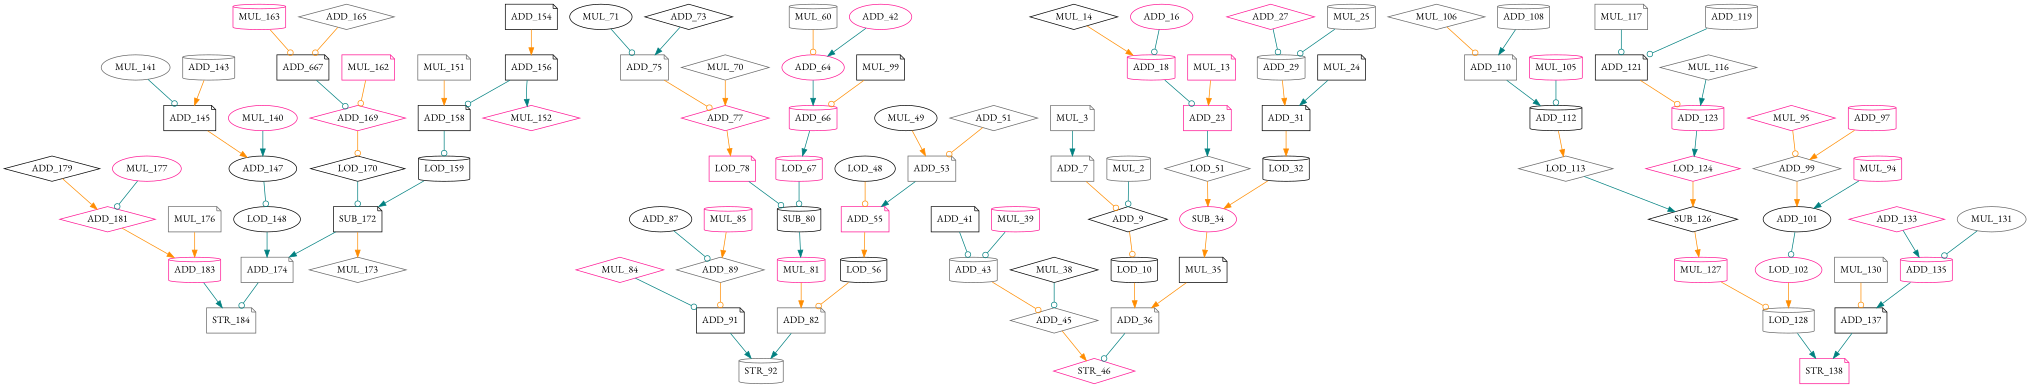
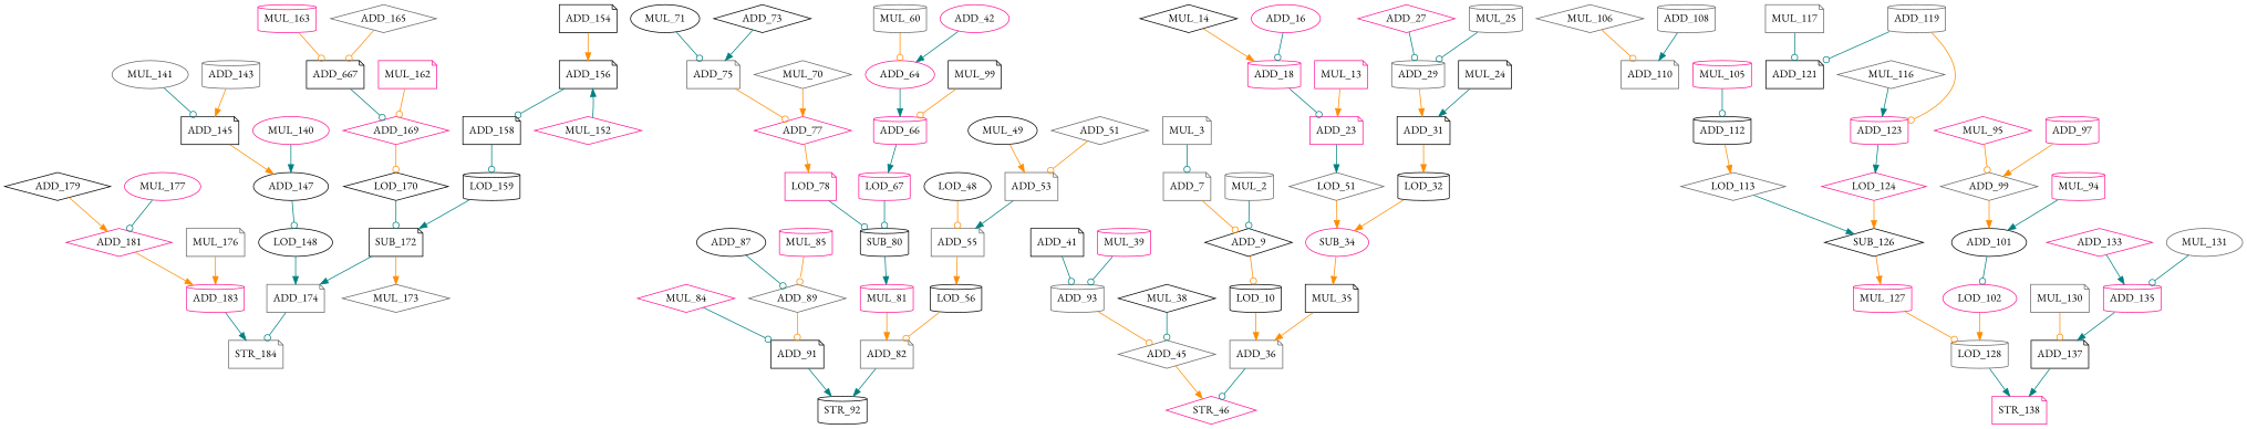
  digraph {
    fontname="EB Garamond"
    node [color=gray40 fontname="EB Garamond" shape=note]
    edge [arrowhead=normal color=teal fontname="EB Garamond"]
    n1 [color=black label=ADD_158]
    n2 [color=black label=LOD_159 shape=cylinder]
    n3 [color=black label=SUB_172]
    n4 [color=black label=ADD_147 shape=ellipse]
    n5 [color=black label=LOD_148 shape=ellipse]
    n6 [label=ADD_174]
    n7 [color=black label=ADD_145]
    n8 [label=ADD_53]
-   n9 [color=deeppink label=ADD_55]
+   n9 [label=ADD_55]
    n10 [color=black label=LOD_56 shape=cylinder]
    n11 [color=black label=ADD_179 shape=diamond]
    n12 [color=deeppink label=ADD_181 shape=diamond]
    n13 [color=deeppink label=ADD_183 shape=cylinder]
    n14 [label=MUL_173 shape=diamond]
    n15 [color=black label=LOD_32 shape=cylinder]
    n16 [color=deeppink label=SUB_34 shape=ellipse]
    n17 [color=black label=MUL_35]
    n18 [label=LOD_51 shape=diamond]
    n19 [label=MUL_116 shape=diamond]
    n20 [color=deeppink label=ADD_123 shape=cylinder]
    n21 [color=deeppink label=LOD_124 shape=diamond]
    n22 [label=ADD_36]
    n23 [label=ADD_119 shape=cylinder]
    n24 [color=black label=ADD_121]
    n25 [color=black label=SUB_80 shape=cylinder]
    n26 [color=deeppink label=MUL_81 shape=cylinder]
    n27 [label=ADD_82]
    n28 [color=black label=ADD_156]
    n29 [color=black label=ADD_41]
-   n30 [label=ADD_43 shape=cylinder]
+   n30 [label=ADD_93 shape=cylinder]
    n31 [label=ADD_45 shape=diamond]
    n32 [color=deeppink label=MUL_95 shape=diamond]
    n33 [label=ADD_99 shape=diamond]
    n34 [color=black label=ADD_101 shape=ellipse]
    n35 [color=black label=ADD_31]
    n36 [label=MUL_176]
    n37 [label=STR_184]
    n38 [label=MUL_130]
    n39 [color=black label=ADD_137]
    n40 [color=deeppink label=STR_138]
    n41 [color=black label=MUL_71 shape=ellipse]
    n42 [label=ADD_75]
    n43 [color=deeppink label=ADD_77 shape=diamond]
    n44 [color=black label=LOD_48 shape=ellipse]
    n45 [color=deeppink label=ADD_27 shape=diamond]
    n46 [label=ADD_29 shape=cylinder]
    n47 [color=deeppink label=MUL_163 shape=cylinder]
    n48 [color=black label=ADD_667]
    n49 [color=deeppink label=ADD_169 shape=diamond]
    n50 [color=deeppink label=LOD_102 shape=ellipse]
    n51 [label=MUL_60 shape=cylinder]
    n52 [color=deeppink label=ADD_64 shape=ellipse]
    n53 [color=deeppink label=ADD_66 shape=cylinder]
    n54 [color=black label=LOD_170 shape=diamond]
    n55 [color=deeppink label=STR_46 shape=diamond]
    n56 [color=deeppink label=LOD_78]
    n57 [color=deeppink label=MUL_84 shape=diamond]
    n58 [color=black label=ADD_91]
-   n59 [label=STR_92 shape=cylinder]
+   n59 [color=black label=STR_92 shape=cylinder]
    n60 [label=ADD_89 shape=diamond]
    n61 [color=black label=MUL_14 shape=diamond]
    n62 [color=deeppink label=ADD_18 shape=cylinder]
    n63 [color=deeppink label=ADD_23]
    n64 [label=ADD_165 shape=diamond]
    n65 [color=deeppink label=LOD_67 shape=cylinder]
    n66 [label=ADD_110]
    n67 [color=black label=ADD_112 shape=cylinder]
    n68 [label=LOD_113 shape=diamond]
    n69 [color=black label=LOD_10 shape=cylinder]
    n70 [color=black label=MUL_99]
    n71 [color=deeppink label=ADD_16 shape=ellipse]
    n72 [color=deeppink label=ADD_133 shape=diamond]
    n73 [color=deeppink label=ADD_135 shape=cylinder]
    n74 [color=black label=SUB_126 shape=diamond]
    n75 [color=deeppink label=MUL_127 shape=cylinder]
    n76 [label=LOD_128 shape=cylinder]
    n77 [color=deeppink label=MUL_105 shape=cylinder]
    n78 [color=black label=ADD_87 shape=ellipse]
    n79 [color=deeppink label=MUL_85 shape=cylinder]
    n80 [color=black label=MUL_24]
    n81 [label=ADD_7]
    n82 [color=black label=ADD_9 shape=diamond]
    n83 [color=deeppink label=MUL_177 shape=ellipse]
    n84 [label=MUL_117]
    n85 [color=black label=ADD_73 shape=diamond]
    n86 [color=black label=MUL_49 shape=ellipse]
    n87 [color=black label=MUL_38 shape=diamond]
    n88 [color=deeppink label=MUL_140 shape=ellipse]
    n89 [label=MUL_106 shape=diamond]
-   n90 [label=MUL_151]
    n91 [label=MUL_131 shape=ellipse]
    n92 [label=MUL_141 shape=ellipse]
    n93 [color=deeppink label=ADD_42 shape=ellipse]
    n94 [label=ADD_143 shape=cylinder]
    n95 [label=MUL_2 shape=cylinder]
    n96 [color=deeppink label=MUL_39 shape=cylinder]
    n97 [label=ADD_108 shape=cylinder]
    n98 [label=MUL_25 shape=cylinder]
    n99 [color=deeppink label=MUL_13]
    n100 [color=deeppink label=ADD_97 shape=cylinder]
    n101 [color=deeppink label=MUL_162]
    n102 [color=deeppink label=MUL_152 shape=diamond]
    n103 [label=MUL_70 shape=diamond]
    n104 [label=ADD_51 shape=diamond]
    n105 [color=deeppink label=MUL_94 shape=cylinder]
    n106 [label=MUL_3]
    n107 [color=black label=ADD_154]
    n1 -> n2 [arrowhead=odot]
    n2 -> n3
    n3 -> n6
    n3 -> n14 [color=darkorange]
    n4 -> n5 [arrowhead=odot]
    n5 -> n6
    n6 -> n37 [arrowhead=odot]
    n7 -> n4 [color=darkorange]
    n8 -> n9
    n9 -> n10 [color=darkorange]
    n10 -> n27 [arrowhead=odot color=darkorange]
    n11 -> n12 [color=darkorange]
    n12 -> n13 [color=darkorange]
    n13 -> n37
    n15 -> n16 [color=darkorange]
    n16 -> n17 [color=darkorange]
    n17 -> n22 [color=darkorange]
    n18 -> n16 [color=darkorange]
    n19 -> n20
    n20 -> n21
    n21 -> n74 [color=darkorange]
    n22 -> n55 [arrowhead=odot]
    n23 -> n24 [arrowhead=odot]
-   n24 -> n20 [arrowhead=odot color=darkorange]
+   n23 -> n20 [arrowhead=odot color=darkorange]
    n25 -> n26
    n26 -> n27 [color=darkorange]
    n27 -> n59
    n28 -> n1 [arrowhead=odot]
    n29 -> n30 [arrowhead=odot]
    n30 -> n31 [arrowhead=odot color=darkorange]
    n31 -> n55 [color=darkorange]
    n32 -> n33 [arrowhead=odot color=darkorange]
    n33 -> n34 [color=darkorange]
    n34 -> n50 [arrowhead=odot]
    n35 -> n15 [color=darkorange]
    n36 -> n13 [color=darkorange]
    n38 -> n39 [arrowhead=odot color=darkorange]
    n39 -> n40
    n41 -> n42 [arrowhead=odot]
    n42 -> n43 [arrowhead=odot color=darkorange]
    n43 -> n56 [color=darkorange]
    n44 -> n9 [arrowhead=odot color=darkorange]
    n45 -> n46 [arrowhead=odot]
    n46 -> n35 [color=darkorange]
    n47 -> n48 [arrowhead=odot color=darkorange]
    n48 -> n49 [arrowhead=odot]
    n49 -> n54 [arrowhead=odot color=darkorange]
    n50 -> n76 [color=darkorange]
    n51 -> n52 [arrowhead=odot color=darkorange]
    n52 -> n53
    n53 -> n65
    n54 -> n3 [arrowhead=odot]
    n56 -> n25 [arrowhead=odot]
    n57 -> n58 [arrowhead=odot]
    n58 -> n59
    n60 -> n58 [arrowhead=odot color=darkorange]
    n61 -> n62 [color=darkorange]
    n62 -> n63 [arrowhead=odot]
    n63 -> n18
    n64 -> n48 [arrowhead=odot color=darkorange]
    n65 -> n25 [arrowhead=odot]
-   n66 -> n67
    n67 -> n68 [color=darkorange]
    n68 -> n74
    n69 -> n22 [color=darkorange]
    n70 -> n53 [arrowhead=odot color=darkorange]
    n71 -> n62 [arrowhead=odot]
    n72 -> n73
    n73 -> n39
    n74 -> n75 [color=darkorange]
    n75 -> n76 [arrowhead=odot color=darkorange]
    n76 -> n40
    n77 -> n67 [arrowhead=odot]
    n78 -> n60 [arrowhead=odot]
-   n79 -> n60 [color=darkorange]
+   n79 -> n60 [arrowhead=odot color=darkorange]
    n80 -> n35
    n81 -> n82 [arrowhead=odot color=darkorange]
    n82 -> n69 [arrowhead=odot color=darkorange]
    n83 -> n12 [arrowhead=odot]
    n84 -> n24 [arrowhead=odot]
    n85 -> n42
    n86 -> n8 [color=darkorange]
    n87 -> n31 [arrowhead=odot]
    n88 -> n4
    n89 -> n66 [arrowhead=odot color=darkorange]
-   n90 -> n1 [color=darkorange]
    n91 -> n73 [arrowhead=odot]
    n92 -> n7 [arrowhead=odot]
    n93 -> n52
    n94 -> n7 [color=darkorange]
    n95 -> n82 [arrowhead=odot]
    n96 -> n30 [arrowhead=odot]
    n97 -> n66
    n98 -> n46 [arrowhead=odot]
    n99 -> n63 [color=darkorange]
    n100 -> n33 [color=darkorange]
    n101 -> n49 [arrowhead=odot color=darkorange]
-   n28 -> n102
+   n102 -> n28
    n103 -> n43 [color=darkorange]
    n104 -> n8 [arrowhead=odot color=darkorange]
    n105 -> n34
-   n106 -> n81
+   n106 -> n81 [arrowhead=odot]
    n107 -> n28 [color=darkorange]
  }
